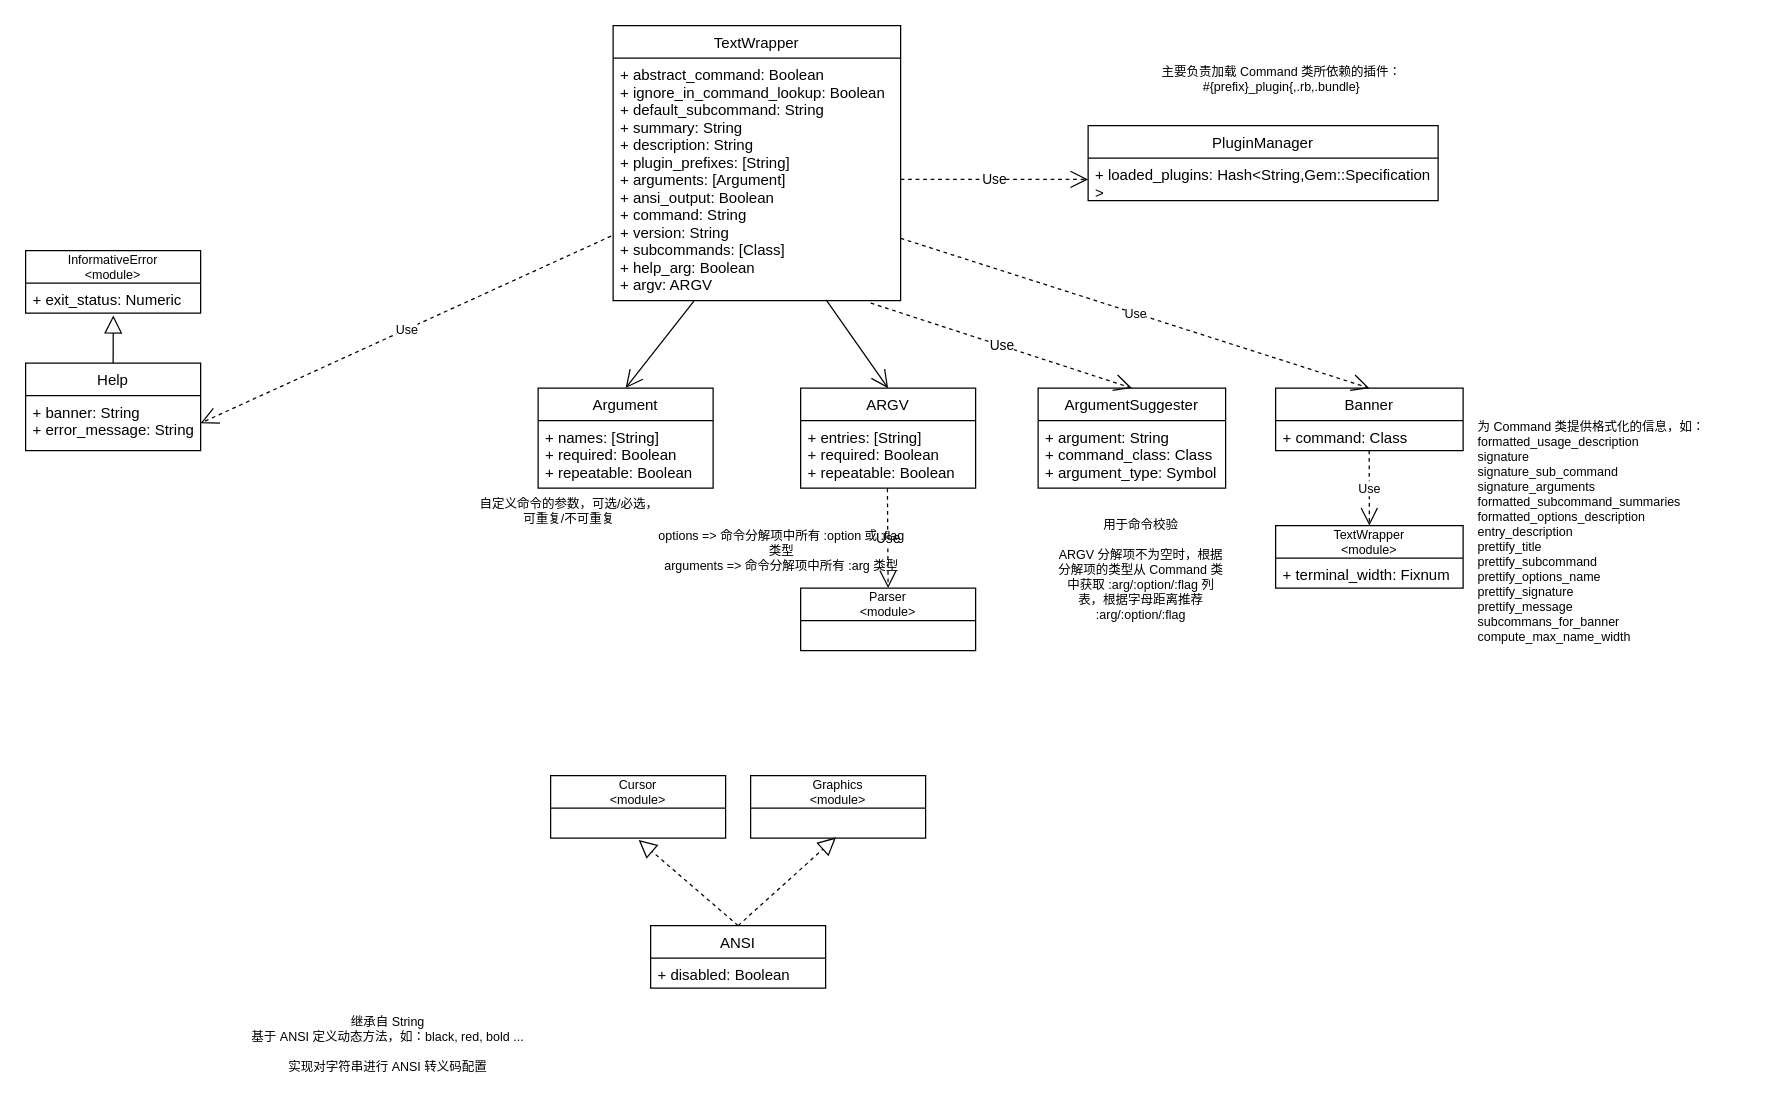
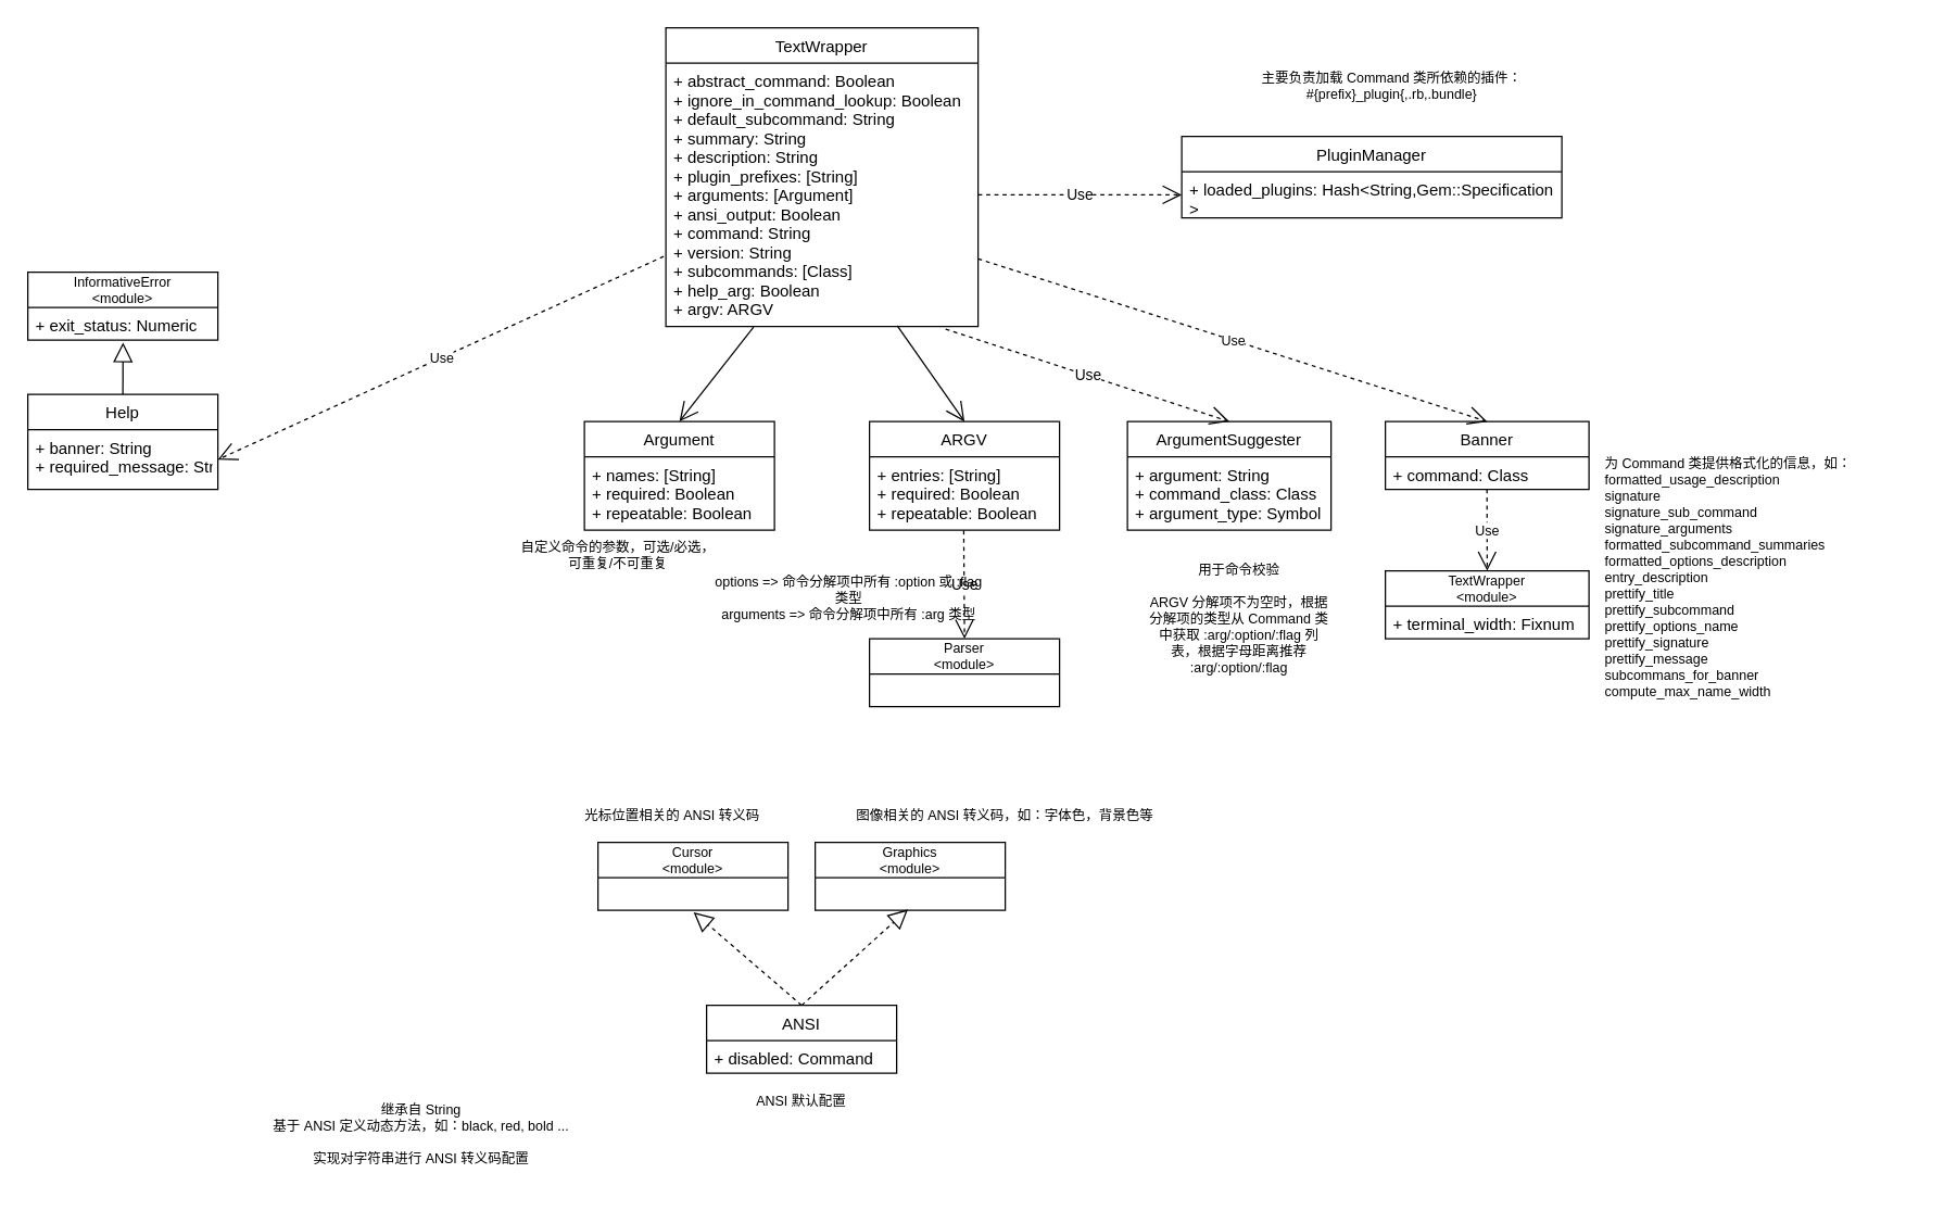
  <mxCell id="0" />
  <mxCell id="1" parent="0" />
  <mxCell id="2" value="Argument" style="swimlane;fontStyle=0;childLayout=stackLayout;horizontal=1;startSize=26;fillColor=none;horizontalStack=0;resizeParent=1;resizeParentMax=0;resizeLast=0;collapsible=1;marginBottom=0;" vertex="1" parent="1"><mxGeometry x="430" y="310" width="140" height="80" as="geometry" /></mxCell>
  <mxCell id="3" value="+ names: [String]&#10;+ required: Boolean&#10;+ repeatable: Boolean" style="text;strokeColor=none;fillColor=none;align=left;verticalAlign=top;spacingLeft=4;spacingRight=4;overflow=hidden;rotatable=0;points=[[0,0.5],[1,0.5]];portConstraint=eastwest;" vertex="1" parent="2"><mxGeometry y="26" width="140" height="54" as="geometry" /></mxCell>
  <mxCell id="4" value="ARGV" style="swimlane;fontStyle=0;childLayout=stackLayout;horizontal=1;startSize=26;fillColor=none;horizontalStack=0;resizeParent=1;resizeParentMax=0;resizeLast=0;collapsible=1;marginBottom=0;" vertex="1" parent="1"><mxGeometry x="640" y="310" width="140" height="80" as="geometry" /></mxCell>
  <mxCell id="5" value="+ entries: [String]&#10;+ required: Boolean&#10;+ repeatable: Boolean" style="text;strokeColor=none;fillColor=none;align=left;verticalAlign=top;spacingLeft=4;spacingRight=4;overflow=hidden;rotatable=0;points=[[0,0.5],[1,0.5]];portConstraint=eastwest;" vertex="1" parent="4"><mxGeometry y="26" width="140" height="54" as="geometry" /></mxCell>
  <mxCell id="6" value="Parser&#10;&lt;module&gt;" style="swimlane;fontStyle=0;childLayout=stackLayout;horizontal=1;startSize=26;fillColor=none;horizontalStack=0;resizeParent=1;resizeParentMax=0;resizeLast=0;collapsible=1;marginBottom=0;fontSize=10;" vertex="1" parent="1"><mxGeometry x="640" y="470" width="140" height="50" as="geometry" /></mxCell>
  <mxCell id="7" value="Use" style="endArrow=open;endSize=12;dashed=1;html=1;rounded=0;entryX=0.5;entryY=0;entryDx=0;entryDy=0;exitX=0.496;exitY=1.006;exitDx=0;exitDy=0;exitPerimeter=0;" edge="1" parent="1" source="5" target="6"><mxGeometry width="160" relative="1" as="geometry"><mxPoint x="710" y="400" as="sourcePoint" /><mxPoint x="700" y="480" as="targetPoint" /></mxGeometry></mxCell>
  <mxCell id="8" value="TextWrapper" style="swimlane;fontStyle=0;childLayout=stackLayout;horizontal=1;startSize=26;fillColor=none;horizontalStack=0;resizeParent=1;resizeParentMax=0;resizeLast=0;collapsible=1;marginBottom=0;" vertex="1" parent="1"><mxGeometry x="490" y="20" width="230" height="220" as="geometry" /></mxCell>
  <mxCell id="9" value="+ abstract_command: Boolean&#10;+ ignore_in_command_lookup: Boolean&#10;+ default_subcommand: String&#10;+ summary: String&#10;+ description: String &#10;+ plugin_prefixes: [String]&#10;+ arguments: [Argument]&#10;+ ansi_output: Boolean&#10;+ command: String&#10;+ version: String&#10;+ subcommands: [Class]&#10;+ help_arg: Boolean&#10;+ argv: ARGV" style="text;strokeColor=none;fillColor=none;align=left;verticalAlign=top;spacingLeft=4;spacingRight=4;overflow=hidden;rotatable=0;points=[[0,0.5],[1,0.5]];portConstraint=eastwest;" vertex="1" parent="8"><mxGeometry y="26" width="230" height="194" as="geometry" /></mxCell>
  <mxCell id="10" value="" style="endArrow=open;endFill=1;endSize=12;html=1;rounded=0;entryX=0.5;entryY=0;entryDx=0;entryDy=0;exitX=0.281;exitY=1.002;exitDx=0;exitDy=0;exitPerimeter=0;" edge="1" parent="1" source="9" target="2"><mxGeometry width="160" relative="1" as="geometry"><mxPoint x="691" y="220" as="sourcePoint" /><mxPoint x="851" y="220" as="targetPoint" /></mxGeometry></mxCell>
  <mxCell id="11" value="" style="endArrow=open;endFill=1;endSize=12;html=1;rounded=0;exitX=0.741;exitY=0.997;exitDx=0;exitDy=0;exitPerimeter=0;entryX=0.5;entryY=0;entryDx=0;entryDy=0;" edge="1" parent="1" source="9" target="4"><mxGeometry width="160" relative="1" as="geometry"><mxPoint x="691" y="220" as="sourcePoint" /><mxPoint x="851" y="220" as="targetPoint" /></mxGeometry></mxCell>
  <mxCell id="12" value="PluginManager" style="swimlane;fontStyle=0;childLayout=stackLayout;horizontal=1;startSize=26;fillColor=none;horizontalStack=0;resizeParent=1;resizeParentMax=0;resizeLast=0;collapsible=1;marginBottom=0;" vertex="1" parent="1"><mxGeometry x="870" y="100" width="280" height="60" as="geometry" /></mxCell>
  <mxCell id="13" value="+ loaded_plugins: Hash&lt;String,Gem::Specification&#10;&gt;" style="text;strokeColor=none;fillColor=none;align=left;verticalAlign=top;spacingLeft=4;spacingRight=4;overflow=hidden;rotatable=0;points=[[0,0.5],[1,0.5]];portConstraint=eastwest;" vertex="1" parent="12"><mxGeometry y="26" width="280" height="34" as="geometry" /></mxCell>
  <mxCell id="14" value="Use" style="endArrow=open;endSize=12;dashed=1;html=1;rounded=0;exitX=1;exitY=0.5;exitDx=0;exitDy=0;entryX=0;entryY=0.5;entryDx=0;entryDy=0;" edge="1" parent="1" source="9" target="13"><mxGeometry width="160" relative="1" as="geometry"><mxPoint x="740" y="220" as="sourcePoint" /><mxPoint x="840" y="140" as="targetPoint" /></mxGeometry></mxCell>
  <mxCell id="15" value="ArgumentSuggester" style="swimlane;fontStyle=0;childLayout=stackLayout;horizontal=1;startSize=26;fillColor=none;horizontalStack=0;resizeParent=1;resizeParentMax=0;resizeLast=0;collapsible=1;marginBottom=0;" vertex="1" parent="1"><mxGeometry x="830" y="310" width="150" height="80" as="geometry" /></mxCell>
  <mxCell id="16" value="+ argument: String&#10;+ command_class: Class&#10;+ argument_type: Symbol" style="text;strokeColor=none;fillColor=none;align=left;verticalAlign=top;spacingLeft=4;spacingRight=4;overflow=hidden;rotatable=0;points=[[0,0.5],[1,0.5]];portConstraint=eastwest;" vertex="1" parent="15"><mxGeometry y="26" width="150" height="54" as="geometry" /></mxCell>
  <mxCell id="17" value="Use" style="endArrow=open;endSize=12;dashed=1;html=1;rounded=0;exitX=0.896;exitY=1.01;exitDx=0;exitDy=0;exitPerimeter=0;entryX=0.5;entryY=0;entryDx=0;entryDy=0;" edge="1" parent="1" source="9" target="15"><mxGeometry width="160" relative="1" as="geometry"><mxPoint x="528.75" y="251.94" as="sourcePoint" /><mxPoint x="350" y="320" as="targetPoint" /></mxGeometry></mxCell>
  <mxCell id="18" value="Help" style="swimlane;fontStyle=0;childLayout=stackLayout;horizontal=1;startSize=26;fillColor=none;horizontalStack=0;resizeParent=1;resizeParentMax=0;resizeLast=0;collapsible=1;marginBottom=0;" vertex="1" parent="1"><mxGeometry x="20" y="290" width="140" height="70" as="geometry" /></mxCell>
- <mxCell id="19" value="+ banner: String&#10;+ error_message: String" style="text;strokeColor=none;fillColor=none;align=left;verticalAlign=top;spacingLeft=4;spacingRight=4;overflow=hidden;rotatable=0;points=[[0,0.5],[1,0.5]];portConstraint=eastwest;" vertex="1" parent="18"><mxGeometry y="26" width="140" height="44" as="geometry" /></mxCell>
+ <mxCell id="19" value="+ banner: String&#10;+ required_message: String" style="text;strokeColor=none;fillColor=none;align=left;verticalAlign=top;spacingLeft=4;spacingRight=4;overflow=hidden;rotatable=0;points=[[0,0.5],[1,0.5]];portConstraint=eastwest;" vertex="1" parent="18"><mxGeometry y="26" width="140" height="44" as="geometry" /></mxCell>
  <mxCell id="20" value="InformativeError&#10;&lt;module&gt;" style="swimlane;fontStyle=0;childLayout=stackLayout;horizontal=1;startSize=26;fillColor=none;horizontalStack=0;resizeParent=1;resizeParentMax=0;resizeLast=0;collapsible=1;marginBottom=0;fontSize=10;" vertex="1" parent="1"><mxGeometry x="20" y="200" width="140" height="50" as="geometry" /></mxCell>
  <mxCell id="21" value="+ exit_status: Numeric" style="text;strokeColor=none;fillColor=none;align=left;verticalAlign=top;spacingLeft=4;spacingRight=4;overflow=hidden;rotatable=0;points=[[0,0.5],[1,0.5]];portConstraint=eastwest;" vertex="1" parent="20"><mxGeometry y="26" width="140" height="24" as="geometry" /></mxCell>
  <mxCell id="22" value="" style="endArrow=block;dashed=0;endFill=0;endSize=12;html=1;rounded=0;fontSize=10;exitX=0.5;exitY=0;exitDx=0;exitDy=0;entryX=0.501;entryY=1.075;entryDx=0;entryDy=0;entryPerimeter=0;" edge="1" parent="1" source="18" target="21"><mxGeometry width="160" relative="1" as="geometry"><mxPoint x="50" y="270" as="sourcePoint" /><mxPoint x="210" y="270" as="targetPoint" /></mxGeometry></mxCell>
  <mxCell id="23" value="ANSI" style="swimlane;fontStyle=0;childLayout=stackLayout;horizontal=1;startSize=26;fillColor=none;horizontalStack=0;resizeParent=1;resizeParentMax=0;resizeLast=0;collapsible=1;marginBottom=0;fontSize=12;" vertex="1" parent="1"><mxGeometry x="520" y="740" width="140" height="50" as="geometry" /></mxCell>
- <mxCell id="24" value="+ disabled: Boolean" style="text;strokeColor=none;fillColor=none;align=left;verticalAlign=top;spacingLeft=4;spacingRight=4;overflow=hidden;rotatable=0;points=[[0,0.5],[1,0.5]];portConstraint=eastwest;" vertex="1" parent="23"><mxGeometry y="26" width="140" height="24" as="geometry" /></mxCell>
+ <mxCell id="24" value="+ disabled: Command" style="text;strokeColor=none;fillColor=none;align=left;verticalAlign=top;spacingLeft=4;spacingRight=4;overflow=hidden;rotatable=0;points=[[0,0.5],[1,0.5]];portConstraint=eastwest;" vertex="1" parent="23"><mxGeometry y="26" width="140" height="24" as="geometry" /></mxCell>
  <mxCell id="25" value="Banner" style="swimlane;fontStyle=0;childLayout=stackLayout;horizontal=1;startSize=26;fillColor=none;horizontalStack=0;resizeParent=1;resizeParentMax=0;resizeLast=0;collapsible=1;marginBottom=0;" vertex="1" parent="1"><mxGeometry x="1020" y="310" width="150" height="50" as="geometry" /></mxCell>
  <mxCell id="26" value="+ command: Class&#10;" style="text;strokeColor=none;fillColor=none;align=left;verticalAlign=top;spacingLeft=4;spacingRight=4;overflow=hidden;rotatable=0;points=[[0,0.5],[1,0.5]];portConstraint=eastwest;" vertex="1" parent="25"><mxGeometry y="26" width="150" height="24" as="geometry" /></mxCell>
  <mxCell id="27" value="TextWrapper&#10;&lt;module&gt;" style="swimlane;fontStyle=0;childLayout=stackLayout;horizontal=1;startSize=26;fillColor=none;horizontalStack=0;resizeParent=1;resizeParentMax=0;resizeLast=0;collapsible=1;marginBottom=0;fontSize=10;" vertex="1" parent="1"><mxGeometry x="1020" y="420" width="150" height="50" as="geometry" /></mxCell>
  <mxCell id="28" value="+ terminal_width: Fixnum&#10;" style="text;strokeColor=none;fillColor=none;align=left;verticalAlign=top;spacingLeft=4;spacingRight=4;overflow=hidden;rotatable=0;points=[[0,0.5],[1,0.5]];portConstraint=eastwest;" vertex="1" parent="27"><mxGeometry y="26" width="150" height="24" as="geometry" /></mxCell>
  <mxCell id="29" value="Use" style="endArrow=open;endSize=12;dashed=1;html=1;rounded=0;fontSize=10;entryX=0.5;entryY=0;entryDx=0;entryDy=0;exitX=0.499;exitY=0.994;exitDx=0;exitDy=0;exitPerimeter=0;" edge="1" parent="1" source="26" target="27"><mxGeometry width="160" relative="1" as="geometry"><mxPoint x="1095" y="360" as="sourcePoint" /><mxPoint x="1250" y="370" as="targetPoint" /></mxGeometry></mxCell>
  <mxCell id="30" value="Use" style="endArrow=open;endSize=12;dashed=1;html=1;rounded=0;fontSize=10;exitX=1;exitY=0.743;exitDx=0;exitDy=0;exitPerimeter=0;entryX=0.5;entryY=0;entryDx=0;entryDy=0;" edge="1" parent="1" source="9" target="25"><mxGeometry width="160" relative="1" as="geometry"><mxPoint x="720" y="190" as="sourcePoint" /><mxPoint x="940" y="210" as="targetPoint" /></mxGeometry></mxCell>
  <mxCell id="31" value="Cursor&#10;&lt;module&gt;" style="swimlane;fontStyle=0;childLayout=stackLayout;horizontal=1;startSize=26;fillColor=none;horizontalStack=0;resizeParent=1;resizeParentMax=0;resizeLast=0;collapsible=1;marginBottom=0;fontSize=10;" vertex="1" parent="1"><mxGeometry x="440" y="620" width="140" height="50" as="geometry" /></mxCell>
  <mxCell id="32" value="Graphics&#10;&lt;module&gt;" style="swimlane;fontStyle=0;childLayout=stackLayout;horizontal=1;startSize=26;fillColor=none;horizontalStack=0;resizeParent=1;resizeParentMax=0;resizeLast=0;collapsible=1;marginBottom=0;fontSize=10;" vertex="1" parent="1"><mxGeometry x="600" y="620" width="140" height="50" as="geometry" /></mxCell>
  <mxCell id="33" value="" style="endArrow=block;dashed=1;endFill=0;endSize=12;html=1;rounded=0;fontSize=10;entryX=0.503;entryY=1.06;entryDx=0;entryDy=0;entryPerimeter=0;exitX=0.5;exitY=0;exitDx=0;exitDy=0;" edge="1" parent="1" source="23"><mxGeometry width="160" relative="1" as="geometry"><mxPoint x="360" y="694.66" as="sourcePoint" /><mxPoint x="510.42" y="671.44" as="targetPoint" /></mxGeometry></mxCell>
  <mxCell id="34" value="" style="endArrow=block;dashed=1;endFill=0;endSize=12;html=1;rounded=0;fontSize=10;entryX=0.488;entryY=0.974;entryDx=0;entryDy=0;entryPerimeter=0;exitX=0.5;exitY=0;exitDx=0;exitDy=0;" edge="1" parent="1" source="23"><mxGeometry width="160" relative="1" as="geometry"><mxPoint x="759.58" y="768.56" as="sourcePoint" /><mxPoint x="668.32" y="669.376" as="targetPoint" /></mxGeometry></mxCell>
  <mxCell id="35" value="继承自 String&lt;br&gt;基于 ANSI 定义动态方法，如：black, red, bold ...&lt;br&gt;&lt;br&gt;实现对字符串进行 ANSI 转义码配置" style="text;html=1;strokeColor=none;fillColor=none;align=center;verticalAlign=middle;whiteSpace=wrap;rounded=0;fontSize=10;" vertex="1" parent="1"><mxGeometry x="170" y="800" width="280" height="70" as="geometry" /></mxCell>
+ <mxCell id="36" value="图像相关的 ANSI 转义码，如：字体色，背景色等" style="text;html=1;strokeColor=none;fillColor=none;align=center;verticalAlign=middle;whiteSpace=wrap;rounded=0;fontSize=10;" vertex="1" parent="1"><mxGeometry x="600" y="580" width="280" height="40" as="geometry" /></mxCell>
+ <mxCell id="37" value="光标位置相关的 ANSI 转义码" style="text;html=1;strokeColor=none;fillColor=none;align=center;verticalAlign=middle;whiteSpace=wrap;rounded=0;fontSize=10;" vertex="1" parent="1"><mxGeometry x="390" y="580" width="210" height="40" as="geometry" /></mxCell>
+ <mxCell id="38" value="ANSI 默认配置" style="text;html=1;strokeColor=none;fillColor=none;align=center;verticalAlign=middle;whiteSpace=wrap;rounded=0;fontSize=10;" vertex="1" parent="1"><mxGeometry x="485" y="790" width="210" height="40" as="geometry" /></mxCell>
  <mxCell id="39" value="主要负责加载 Command 类所依赖的插件：&lt;br&gt;#{prefix}_plugin{,.rb,.bundle}" style="text;html=1;strokeColor=none;fillColor=none;align=center;verticalAlign=middle;whiteSpace=wrap;rounded=0;fontSize=10;" vertex="1" parent="1"><mxGeometry x="920" y="40" width="210" height="45" as="geometry" /></mxCell>
  <mxCell id="40" value="为 Command 类提供格式化的信息，如：&lt;br&gt;formatted_usage_description&lt;br&gt;signature&lt;br&gt;signature_sub_command&lt;br&gt;signature_arguments&lt;br&gt;formatted_subcommand_summaries&lt;br&gt;formatted_options_description&lt;br&gt;entry_description&lt;br&gt;prettify_title&lt;br&gt;prettify_subcommand&lt;br&gt;prettify_options_name&lt;br&gt;prettify_signature&lt;br&gt;prettify_message&lt;br&gt;subcommans_for_banner&lt;br&gt;compute_max_name_width" style="text;html=1;strokeColor=none;fillColor=none;align=left;verticalAlign=middle;whiteSpace=wrap;rounded=0;fontSize=10;" vertex="1" parent="1"><mxGeometry x="1180" y="310" width="230" height="230" as="geometry" /></mxCell>
  <mxCell id="41" value="用于命令校验&lt;br&gt;&lt;br&gt;ARGV 分解项不为空时，根据分解项的类型从 Command 类中获取 :arg/:option/:flag 列表，根据字母距离推荐 :arg/:option/:flag" style="text;html=1;strokeColor=none;fillColor=none;align=center;verticalAlign=middle;whiteSpace=wrap;rounded=0;fontSize=10;" vertex="1" parent="1"><mxGeometry x="845" y="400" width="135" height="110" as="geometry" /></mxCell>
  <mxCell id="42" value="Use" style="endArrow=open;endSize=12;dashed=1;html=1;rounded=0;fontSize=10;exitX=-0.007;exitY=0.734;exitDx=0;exitDy=0;exitPerimeter=0;entryX=1;entryY=0.5;entryDx=0;entryDy=0;" edge="1" parent="1" source="9" target="19"><mxGeometry width="160" relative="1" as="geometry"><mxPoint x="420" y="290" as="sourcePoint" /><mxPoint x="210" y="230" as="targetPoint" /></mxGeometry></mxCell>
  <mxCell id="43" value="options =&amp;gt; 命令分解项中所有 :option 或 :flag 类型&lt;br&gt;arguments =&amp;gt; 命令分解项中所有 :arg 类型" style="text;html=1;strokeColor=none;fillColor=none;align=center;verticalAlign=middle;whiteSpace=wrap;rounded=0;fontSize=10;" vertex="1" parent="1"><mxGeometry x="520" y="420" width="210" height="40" as="geometry" /></mxCell>
  <mxCell id="44" value="自定义命令的参数，可选/必选，可重复/不可重复" style="text;html=1;strokeColor=none;fillColor=none;align=center;verticalAlign=middle;whiteSpace=wrap;rounded=0;fontSize=10;" vertex="1" parent="1"><mxGeometry x="380" y="385" width="150" height="45" as="geometry" /></mxCell>
